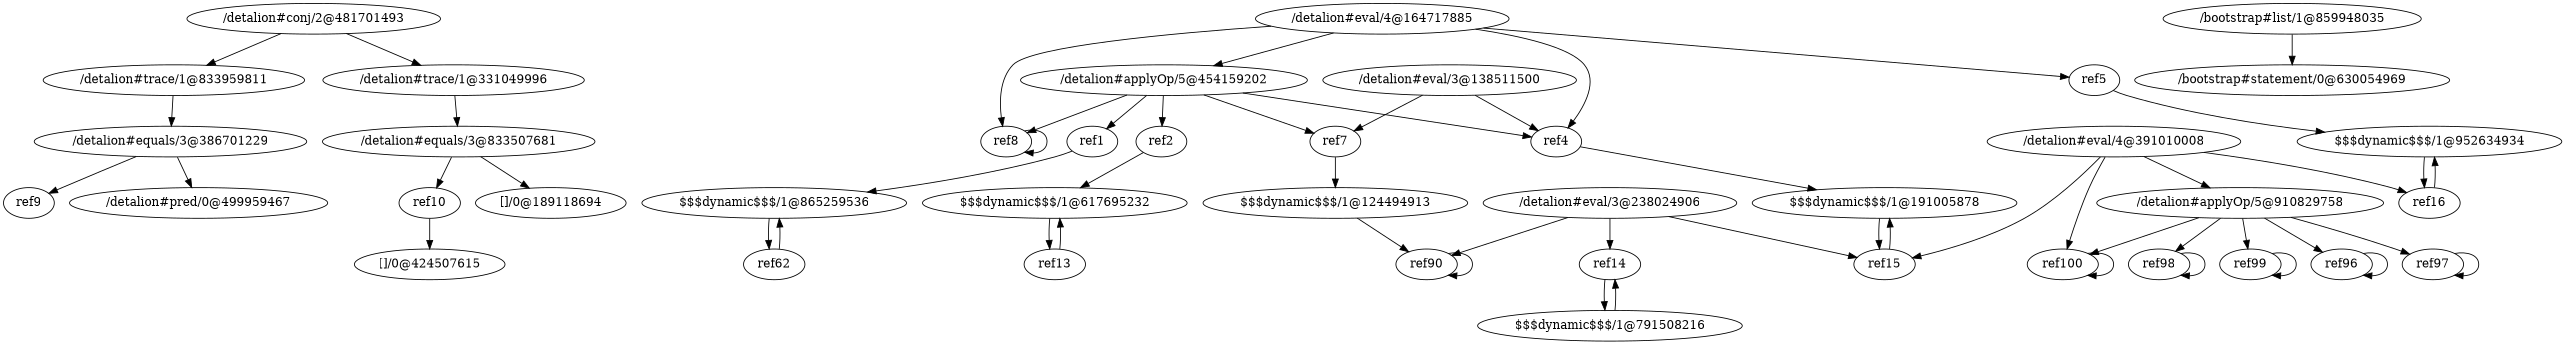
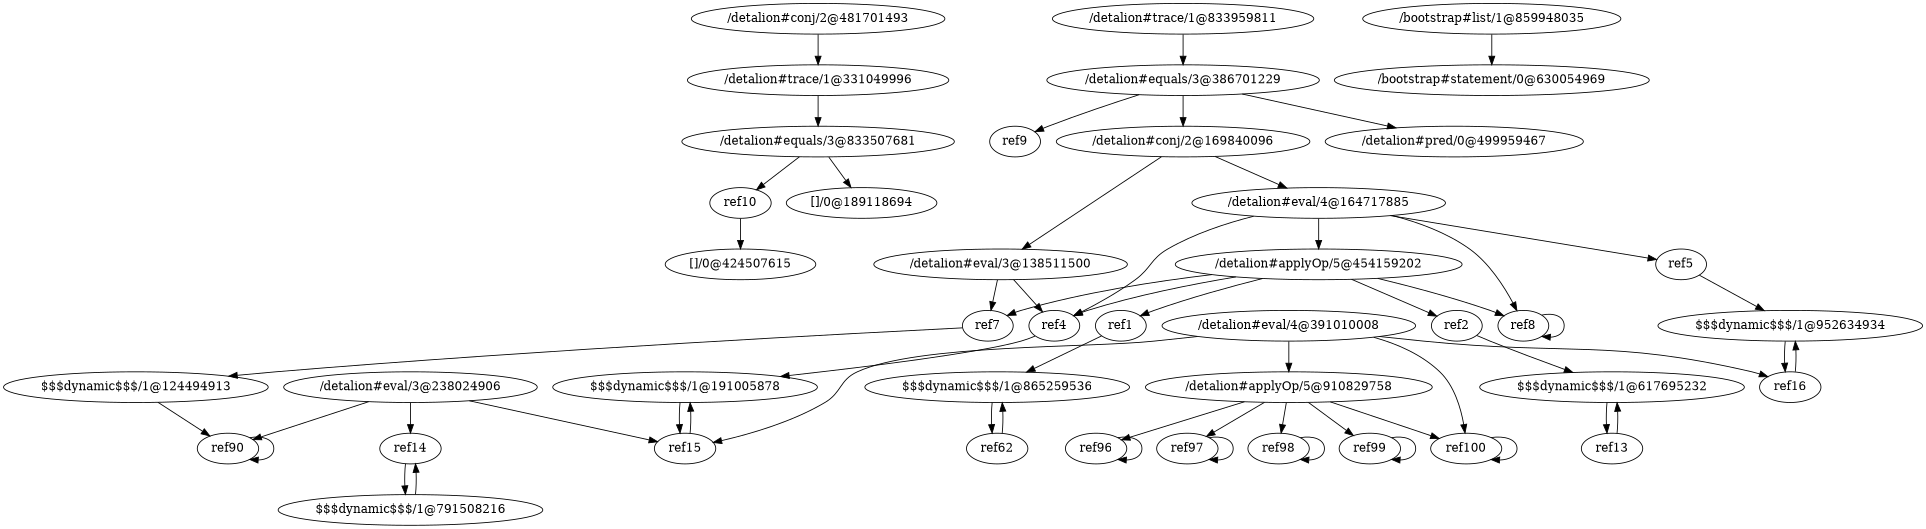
  digraph {
    "/detalion#conj/2@481701493"
    "/detalion#trace/1@833959811"
    "/detalion#trace/1@331049996"
    "/detalion#equals/3@386701229"
    "/detalion#equals/3@833507681"
    ref9
+   "/detalion#conj/2@169840096"
    "/detalion#pred/0@499959467"
    "/detalion#eval/3@138511500"
    "/detalion#eval/4@164717885"
    "/detalion#eval/3@238024906"
    ref14
    ref15
    ref90
    "/detalion#eval/4@391010008"
    "/detalion#applyOp/5@910829758"
    ref100
    ref16
    "$$$dynamic$$$/1@791508216"
    "$$$dynamic$$$/1@191005878"
    ref96
    ref97
    ref98
    ref99
    "$$$dynamic$$$/1@952634934"
    ref4
    ref7
    "/detalion#applyOp/5@454159202"
    ref8
    ref5
    "$$$dynamic$$$/1@124494913"
    ref2
    ref1
    "$$$dynamic$$$/1@617695232"
    "$$$dynamic$$$/1@865259536"
    ref13
    n37 [label=ref62]
    ref10
    "[]/0@189118694"
    "[]/0@424507615"
    "/bootstrap#list/1@859948035"
    "/bootstrap#statement/0@630054969"
-   "/detalion#conj/2@481701493" -> "/detalion#trace/1@833959811"
    "/detalion#conj/2@481701493" -> "/detalion#trace/1@331049996"
    "/detalion#trace/1@833959811" -> "/detalion#equals/3@386701229"
    "/detalion#trace/1@331049996" -> "/detalion#equals/3@833507681"
    "/detalion#equals/3@386701229" -> ref9
+   "/detalion#equals/3@386701229" -> "/detalion#conj/2@169840096"
    "/detalion#equals/3@386701229" -> "/detalion#pred/0@499959467"
    "/detalion#equals/3@833507681" -> ref10
    "/detalion#equals/3@833507681" -> "[]/0@189118694"
+   "/detalion#conj/2@169840096" -> "/detalion#eval/3@138511500"
+   "/detalion#conj/2@169840096" -> "/detalion#eval/4@164717885"
    "/detalion#eval/3@138511500" -> ref4
    "/detalion#eval/3@138511500" -> ref7
    "/detalion#eval/4@164717885" -> ref4
    "/detalion#eval/4@164717885" -> "/detalion#applyOp/5@454159202"
    "/detalion#eval/4@164717885" -> ref8
    "/detalion#eval/4@164717885" -> ref5
    "/detalion#eval/3@238024906" -> ref14
    "/detalion#eval/3@238024906" -> ref15
    "/detalion#eval/3@238024906" -> ref90
    ref14 -> "$$$dynamic$$$/1@791508216"
    ref15 -> "$$$dynamic$$$/1@191005878"
    ref90 -> ref90
    "/detalion#eval/4@391010008" -> ref15
    "/detalion#eval/4@391010008" -> "/detalion#applyOp/5@910829758"
    "/detalion#eval/4@391010008" -> ref100
    "/detalion#eval/4@391010008" -> ref16
    "/detalion#applyOp/5@910829758" -> ref100
    "/detalion#applyOp/5@910829758" -> ref96
    "/detalion#applyOp/5@910829758" -> ref97
    "/detalion#applyOp/5@910829758" -> ref98
    "/detalion#applyOp/5@910829758" -> ref99
    ref100 -> ref100
    ref16 -> "$$$dynamic$$$/1@952634934"
    "$$$dynamic$$$/1@791508216" -> ref14
    "$$$dynamic$$$/1@191005878" -> ref15
    ref96 -> ref96
    ref97 -> ref97
    ref98 -> ref98
    ref99 -> ref99
    "$$$dynamic$$$/1@952634934" -> ref16
    ref4 -> "$$$dynamic$$$/1@191005878"
    ref7 -> "$$$dynamic$$$/1@124494913"
    "/detalion#applyOp/5@454159202" -> ref4
    "/detalion#applyOp/5@454159202" -> ref7
    "/detalion#applyOp/5@454159202" -> ref8
    "/detalion#applyOp/5@454159202" -> ref2
    "/detalion#applyOp/5@454159202" -> ref1
    ref8 -> ref8
    ref5 -> "$$$dynamic$$$/1@952634934"
    "$$$dynamic$$$/1@124494913" -> ref90
    ref2 -> "$$$dynamic$$$/1@617695232"
    ref1 -> "$$$dynamic$$$/1@865259536"
    "$$$dynamic$$$/1@617695232" -> ref13
    "$$$dynamic$$$/1@865259536" -> n37
    ref13 -> "$$$dynamic$$$/1@617695232"
    n37 -> "$$$dynamic$$$/1@865259536"
    ref10 -> "[]/0@424507615"
    "/bootstrap#list/1@859948035" -> "/bootstrap#statement/0@630054969"
  }
